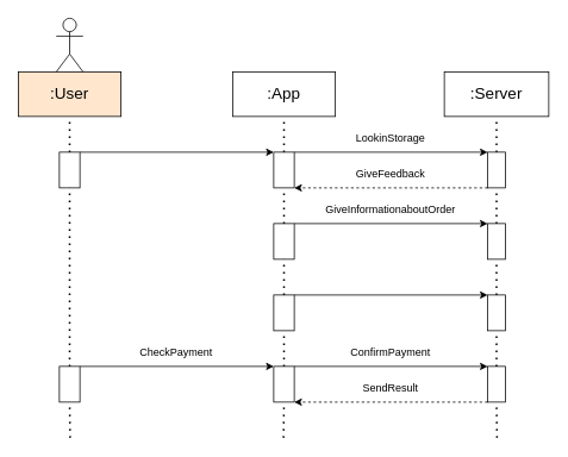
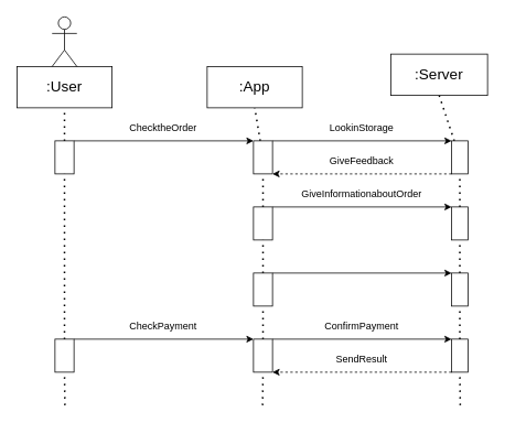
  <mxCell id="0" />
  <mxCell id="1" parent="0" />
  <mxCell id="2" value="" style="endArrow=none;dashed=1;html=1;dashPattern=1 3;strokeWidth=2;rounded=0;entryX=0.5;entryY=1;entryDx=0;entryDy=0;" parent="1" source="15" target="4" edge="1"><mxGeometry width="50" height="50" relative="1" as="geometry"><mxPoint x="357" y="690" as="sourcePoint" /><mxPoint x="117" y="130" as="targetPoint" /></mxGeometry></mxCell>
  <mxCell id="3" value="" style="endArrow=none;dashed=1;html=1;dashPattern=1 3;strokeWidth=2;rounded=0;entryX=0.5;entryY=1;entryDx=0;entryDy=0;" parent="1" source="7" target="5" edge="1"><mxGeometry width="50" height="50" relative="1" as="geometry"><mxPoint x="598" y="730" as="sourcePoint" /><mxPoint x="687" y="120" as="targetPoint" /></mxGeometry></mxCell>
- <mxCell id="4" value="&lt;font style=&quot;font-size: 18px;&quot;&gt;:App&lt;/font&gt;" style="rounded=0;whiteSpace=wrap;html=1;" parent="1" vertex="1"><mxGeometry x="260" y="80" width="115" height="50" as="geometry" /></mxCell>
- <mxCell id="5" value="&lt;font style=&quot;font-size: 18px;&quot;&gt;:Server&lt;/font&gt;" style="rounded=0;whiteSpace=wrap;html=1;" parent="1" vertex="1"><mxGeometry x="497" y="80" width="117" height="50" as="geometry" /></mxCell>
+ <mxCell id="4" value="&lt;font style=&quot;font-size: 18px;&quot;&gt;:App&lt;/font&gt;" style="rounded=0;whiteSpace=wrap;html=1;" parent="1" vertex="1"><mxGeometry x="250" y="80" width="115" height="50" as="geometry" /></mxCell>
+ <mxCell id="5" value="&lt;font style=&quot;font-size: 18px;&quot;&gt;:Server&lt;/font&gt;" style="rounded=0;whiteSpace=wrap;html=1;" parent="1" vertex="1"><mxGeometry x="472" y="65" width="117" height="50" as="geometry" /></mxCell>
  <mxCell id="6" value="" style="endArrow=classic;html=1;rounded=0;entryX=0;entryY=0;entryDx=0;entryDy=0;exitX=1;exitY=0;exitDx=0;exitDy=0;" parent="1" source="18" target="15" edge="1"><mxGeometry width="50" height="50" relative="1" as="geometry"><mxPoint x="117" y="170" as="sourcePoint" /><mxPoint x="197" y="380" as="targetPoint" /></mxGeometry></mxCell>
  <mxCell id="7" value="" style="rounded=0;whiteSpace=wrap;html=1;" parent="1" vertex="1"><mxGeometry x="545.5" y="170" width="20" height="40" as="geometry" /></mxCell>
+ <mxCell id="8" value="ChecktheOrder" style="text;html=1;align=center;verticalAlign=middle;whiteSpace=wrap;rounded=0;" parent="1" vertex="1"><mxGeometry x="167" y="140" width="60" height="30" as="geometry" /></mxCell>
  <mxCell id="9" value="LookinStorage" style="text;html=1;align=center;verticalAlign=middle;whiteSpace=wrap;rounded=0;" parent="1" vertex="1"><mxGeometry x="407" y="140" width="60" height="30" as="geometry" /></mxCell>
  <mxCell id="10" value="" style="endArrow=classic;html=1;rounded=0;exitX=1;exitY=0;exitDx=0;exitDy=0;entryX=0;entryY=0;entryDx=0;entryDy=0;" parent="1" source="15" target="7" edge="1"><mxGeometry width="50" height="50" relative="1" as="geometry"><mxPoint x="329" y="170" as="sourcePoint" /><mxPoint x="547" y="172" as="targetPoint" /></mxGeometry></mxCell>
  <mxCell id="11" value="CheckPayment" style="text;html=1;align=center;verticalAlign=middle;whiteSpace=wrap;rounded=0;" parent="1" vertex="1"><mxGeometry x="167" y="380" width="60" height="30" as="geometry" /></mxCell>
  <mxCell id="12" value="Confirm&lt;span style=&quot;background-color: initial;&quot;&gt;Payment&lt;/span&gt;" style="text;html=1;align=center;verticalAlign=middle;whiteSpace=wrap;rounded=0;" parent="1" vertex="1"><mxGeometry x="407" y="380" width="60" height="30" as="geometry" /></mxCell>
  <mxCell id="13" value="GiveInformationaboutOrder" style="text;html=1;align=center;verticalAlign=middle;whiteSpace=wrap;rounded=0;" parent="1" vertex="1"><mxGeometry x="407" y="220" width="60" height="30" as="geometry" /></mxCell>
  <mxCell id="14" value="" style="endArrow=none;dashed=1;html=1;dashPattern=1 3;strokeWidth=2;rounded=0;entryX=0.5;entryY=1;entryDx=0;entryDy=0;" parent="1" source="22" target="15" edge="1"><mxGeometry width="50" height="50" relative="1" as="geometry"><mxPoint x="318" y="690" as="sourcePoint" /><mxPoint x="359" y="130" as="targetPoint" /></mxGeometry></mxCell>
  <mxCell id="15" value="" style="rounded=0;whiteSpace=wrap;html=1;" parent="1" vertex="1"><mxGeometry x="306" y="170" width="23" height="40" as="geometry" /></mxCell>
- <mxCell id="16" value="&lt;font style=&quot;font-size: 18px;&quot;&gt;:User&lt;/font&gt;" style="rounded=0;whiteSpace=wrap;html=1;fillColor=#ffe6cc;" parent="1" vertex="1"><mxGeometry x="20" y="80" width="115" height="50" as="geometry" /></mxCell>
+ <mxCell id="16" value="&lt;font style=&quot;font-size: 18px;&quot;&gt;:User&lt;/font&gt;" style="rounded=0;whiteSpace=wrap;html=1;" parent="1" vertex="1"><mxGeometry x="20" y="80" width="115" height="50" as="geometry" /></mxCell>
  <mxCell id="17" value="" style="endArrow=none;dashed=1;html=1;dashPattern=1 3;strokeWidth=2;rounded=0;entryX=0.5;entryY=1;entryDx=0;entryDy=0;" parent="1" target="16" edge="1" source="39"><mxGeometry width="50" height="50" relative="1" as="geometry"><mxPoint x="78" y="490" as="sourcePoint" /><mxPoint x="78" y="130" as="targetPoint" /><Array as="points" /></mxGeometry></mxCell>
  <mxCell id="18" value="" style="rounded=0;whiteSpace=wrap;html=1;" parent="1" vertex="1"><mxGeometry x="66" y="170" width="23" height="40" as="geometry" /></mxCell>
  <mxCell id="19" value="" style="endArrow=classic;html=1;rounded=0;entryX=1;entryY=1;entryDx=0;entryDy=0;exitX=0;exitY=1;exitDx=0;exitDy=0;dashed=1;" parent="1" source="7" target="15" edge="1"><mxGeometry width="50" height="50" relative="1" as="geometry"><mxPoint x="765" y="270" as="sourcePoint" /><mxPoint x="427" y="270" as="targetPoint" /></mxGeometry></mxCell>
  <mxCell id="20" value="GiveFeedback" style="text;html=1;align=center;verticalAlign=middle;whiteSpace=wrap;rounded=0;" parent="1" vertex="1"><mxGeometry x="407" y="180" width="60" height="30" as="geometry" /></mxCell>
  <mxCell id="21" value="" style="endArrow=none;dashed=1;html=1;dashPattern=1 3;strokeWidth=2;rounded=0;entryX=0.5;entryY=1;entryDx=0;entryDy=0;" parent="1" source="27" target="22" edge="1"><mxGeometry width="50" height="50" relative="1" as="geometry"><mxPoint x="318" y="690" as="sourcePoint" /><mxPoint x="318" y="210" as="targetPoint" /></mxGeometry></mxCell>
  <mxCell id="22" value="" style="rounded=0;whiteSpace=wrap;html=1;" parent="1" vertex="1"><mxGeometry x="306" y="330" width="23" height="40" as="geometry" /></mxCell>
  <mxCell id="23" value="" style="endArrow=classic;html=1;rounded=0;entryX=0;entryY=0;entryDx=0;entryDy=0;exitX=1;exitY=0;exitDx=0;exitDy=0;" parent="1" source="32" target="34" edge="1"><mxGeometry width="50" height="50" relative="1" as="geometry"><mxPoint x="89" y="249" as="sourcePoint" /><mxPoint x="306" y="249" as="targetPoint" /></mxGeometry></mxCell>
  <mxCell id="24" value="" style="endArrow=none;dashed=1;html=1;dashPattern=1 3;strokeWidth=2;rounded=0;entryX=0.5;entryY=1;entryDx=0;entryDy=0;" parent="1" source="34" target="7" edge="1"><mxGeometry width="50" height="50" relative="1" as="geometry"><mxPoint x="556" y="690" as="sourcePoint" /><mxPoint x="554.5" y="310" as="targetPoint" /></mxGeometry></mxCell>
  <mxCell id="25" value="" style="shape=umlActor;verticalLabelPosition=bottom;verticalAlign=top;html=1;outlineConnect=0;" parent="1" vertex="1"><mxGeometry x="62.5" y="20" width="30" height="60" as="geometry" /></mxCell>
  <mxCell id="26" value="" style="endArrow=none;dashed=1;html=1;dashPattern=1 3;strokeWidth=2;rounded=0;entryX=0.5;entryY=1;entryDx=0;entryDy=0;" parent="1" target="27" edge="1"><mxGeometry width="50" height="50" relative="1" as="geometry"><mxPoint x="317" y="490" as="sourcePoint" /><mxPoint x="318" y="290" as="targetPoint" /></mxGeometry></mxCell>
  <mxCell id="27" value="" style="rounded=0;whiteSpace=wrap;html=1;" parent="1" vertex="1"><mxGeometry x="306" y="410" width="23" height="40" as="geometry" /></mxCell>
  <mxCell id="28" value="" style="endArrow=classic;html=1;rounded=0;entryX=0;entryY=0;entryDx=0;entryDy=0;exitX=1;exitY=0;exitDx=0;exitDy=0;" parent="1" source="22" target="36" edge="1"><mxGeometry width="50" height="50" relative="1" as="geometry"><mxPoint x="377" y="310" as="sourcePoint" /><mxPoint x="507" y="330" as="targetPoint" /></mxGeometry></mxCell>
  <mxCell id="29" value="" style="endArrow=none;dashed=1;html=1;dashPattern=1 3;strokeWidth=2;rounded=0;entryX=0.5;entryY=1;entryDx=0;entryDy=0;" parent="1" target="30" edge="1"><mxGeometry width="50" height="50" relative="1" as="geometry"><mxPoint x="556" y="490" as="sourcePoint" /><mxPoint x="556" y="210" as="targetPoint" /></mxGeometry></mxCell>
  <mxCell id="30" value="" style="rounded=0;whiteSpace=wrap;html=1;" parent="1" vertex="1"><mxGeometry x="545.5" y="410" width="20" height="40" as="geometry" /></mxCell>
  <mxCell id="31" value="" style="endArrow=classic;html=1;rounded=0;entryX=1;entryY=1;entryDx=0;entryDy=0;exitX=0;exitY=1;exitDx=0;exitDy=0;dashed=1;" parent="1" source="30" target="27" edge="1"><mxGeometry width="50" height="50" relative="1" as="geometry"><mxPoint x="556" y="220" as="sourcePoint" /><mxPoint x="339" y="220" as="targetPoint" /></mxGeometry></mxCell>
  <mxCell id="32" value="" style="rounded=0;whiteSpace=wrap;html=1;" parent="1" vertex="1"><mxGeometry x="306" y="250" width="23" height="40" as="geometry" /></mxCell>
  <mxCell id="33" value="" style="endArrow=none;dashed=1;html=1;dashPattern=1 3;strokeWidth=2;rounded=0;entryX=0.5;entryY=1;entryDx=0;entryDy=0;" parent="1" source="36" target="34" edge="1"><mxGeometry width="50" height="50" relative="1" as="geometry"><mxPoint x="556" y="410" as="sourcePoint" /><mxPoint x="556" y="210" as="targetPoint" /></mxGeometry></mxCell>
  <mxCell id="34" value="" style="rounded=0;whiteSpace=wrap;html=1;" parent="1" vertex="1"><mxGeometry x="545.5" y="250" width="20" height="40" as="geometry" /></mxCell>
  <mxCell id="35" value="" style="endArrow=none;dashed=1;html=1;dashPattern=1 3;strokeWidth=2;rounded=0;entryX=0.5;entryY=1;entryDx=0;entryDy=0;" parent="1" source="30" target="36" edge="1"><mxGeometry width="50" height="50" relative="1" as="geometry"><mxPoint x="556" y="410" as="sourcePoint" /><mxPoint x="556" y="290" as="targetPoint" /></mxGeometry></mxCell>
  <mxCell id="36" value="" style="rounded=0;whiteSpace=wrap;html=1;" parent="1" vertex="1"><mxGeometry x="545.5" y="330" width="20" height="40" as="geometry" /></mxCell>
  <mxCell id="37" value="" style="endArrow=classic;html=1;rounded=0;entryX=0;entryY=0;entryDx=0;entryDy=0;exitX=1;exitY=0;exitDx=0;exitDy=0;" parent="1" source="39" target="27" edge="1"><mxGeometry width="50" height="50" relative="1" as="geometry"><mxPoint x="339" y="340" as="sourcePoint" /><mxPoint x="556" y="340" as="targetPoint" /></mxGeometry></mxCell>
  <mxCell id="38" value="" style="endArrow=none;dashed=1;html=1;dashPattern=1 3;strokeWidth=2;rounded=0;entryX=0.5;entryY=1;entryDx=0;entryDy=0;" edge="1" parent="1" target="39"><mxGeometry width="50" height="50" relative="1" as="geometry"><mxPoint x="78" y="490" as="sourcePoint" /><mxPoint x="78" y="130" as="targetPoint" /><Array as="points" /></mxGeometry></mxCell>
  <mxCell id="39" value="" style="rounded=0;whiteSpace=wrap;html=1;" vertex="1" parent="1"><mxGeometry x="66" y="410" width="23" height="40" as="geometry" /></mxCell>
  <mxCell id="40" value="" style="endArrow=classic;html=1;rounded=0;entryX=0;entryY=0;entryDx=0;entryDy=0;exitX=1;exitY=0;exitDx=0;exitDy=0;" edge="1" parent="1" source="27" target="30"><mxGeometry width="50" height="50" relative="1" as="geometry"><mxPoint x="339" y="340" as="sourcePoint" /><mxPoint x="556" y="340" as="targetPoint" /></mxGeometry></mxCell>
  <mxCell id="41" value="SendResult" style="text;html=1;align=center;verticalAlign=middle;whiteSpace=wrap;rounded=0;" vertex="1" parent="1"><mxGeometry x="407" y="420" width="60" height="30" as="geometry" /></mxCell>
